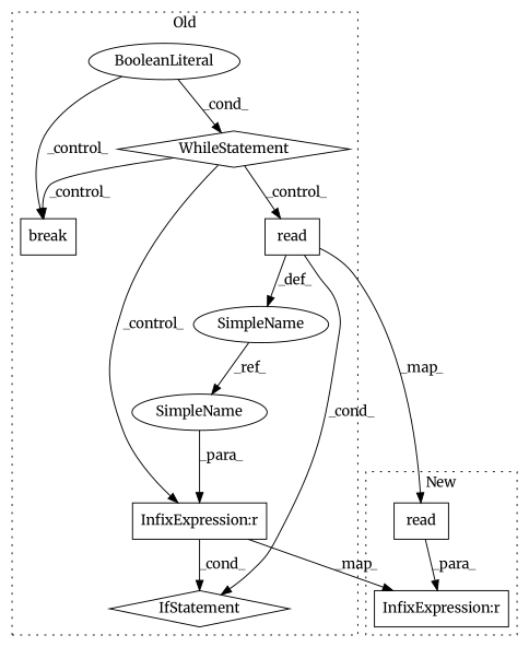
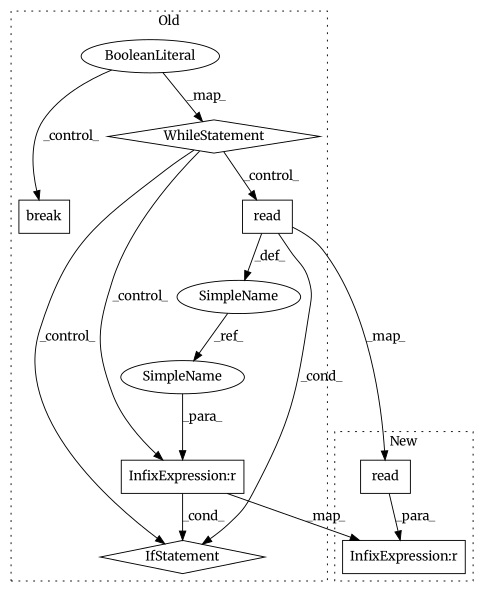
  digraph {
    fontname=Merriweather
    node [a=32 fontname=Merriweather l=4 shape=box]
    edge [fontname=Merriweather]
    n1 [l="5,1" label=read s="5636,5644"]
    n2 [a=10 l=6 label=break s=5683]
    n3 [a=9 label=BooleanLiteral s=5600 shape=ellipse]
    n4 [a=42 label=SimpleName s=5620 shape=ellipse]
    n5 [a=27 label="InfixExpression:r" s=5663]
    n6 [a=25 l="4,2" label=IfStatement s="5655,5669" shape=diamond]
    n7 [a=61 l="7,2" label=WhileStatement s="5593,5604" shape=diamond]
    n8 [a=42 label=SimpleName s=5659 shape=ellipse]
    n9 [l="5,1" label=read s="5529,5537"]
    n10 [a=27 label="InfixExpression:r" s=5539]
    subgraph cluster_1 {
      label=Old
      style=dotted
      n1
      n2
      n3
      n4
      n5
      n6
      n7
      n8
    }
    subgraph cluster_2 {
      label=New
      style=dotted
      n9
      n10
    }
    n1 -> n4 [label=_def_]
    n1 -> n6 [label=_cond_]
    n1 -> n9 [label=_map_]
    n3 -> n2 [label=_control_]
-   n3 -> n7 [label=_cond_]
+   n3 -> n7 [label=_map_]
    n4 -> n8 [label=_ref_]
    n5 -> n6 [label=_cond_]
    n5 -> n10 [label=_map_]
    n7 -> n1 [label=_control_]
    n7 -> n5 [label=_control_]
-   n7 -> n2 [label=_control_]
+   n7 -> n6 [label=_control_]
    n8 -> n5 [label=_para_]
    n9 -> n10 [label=_para_]
  }
